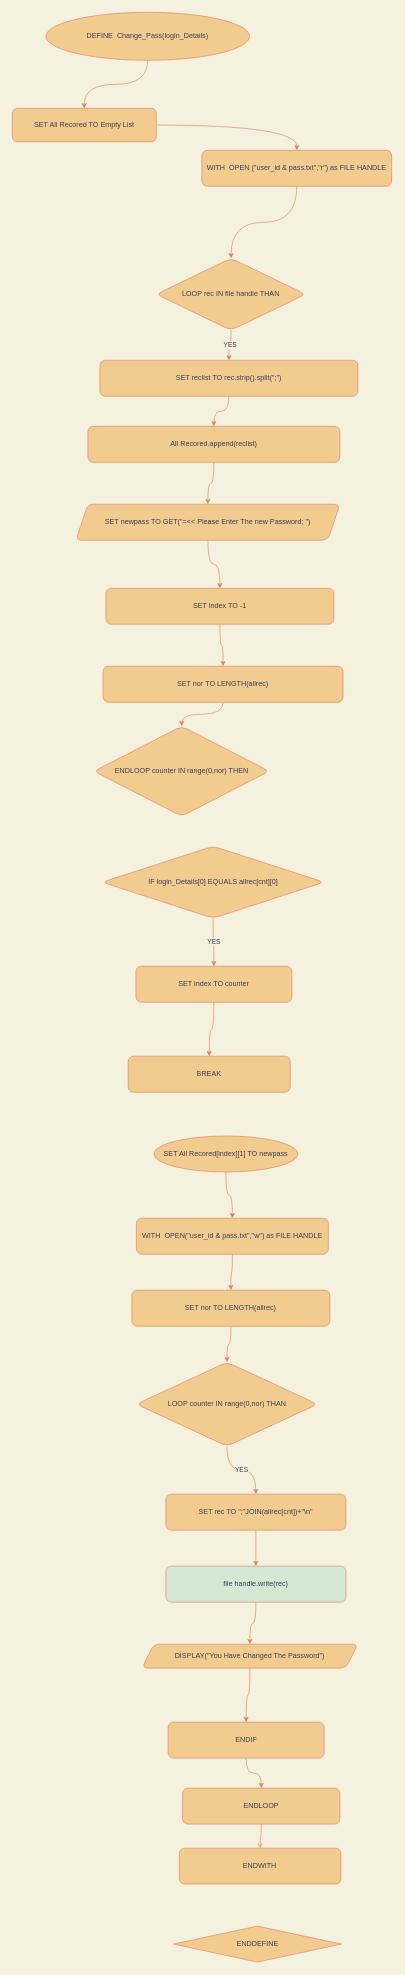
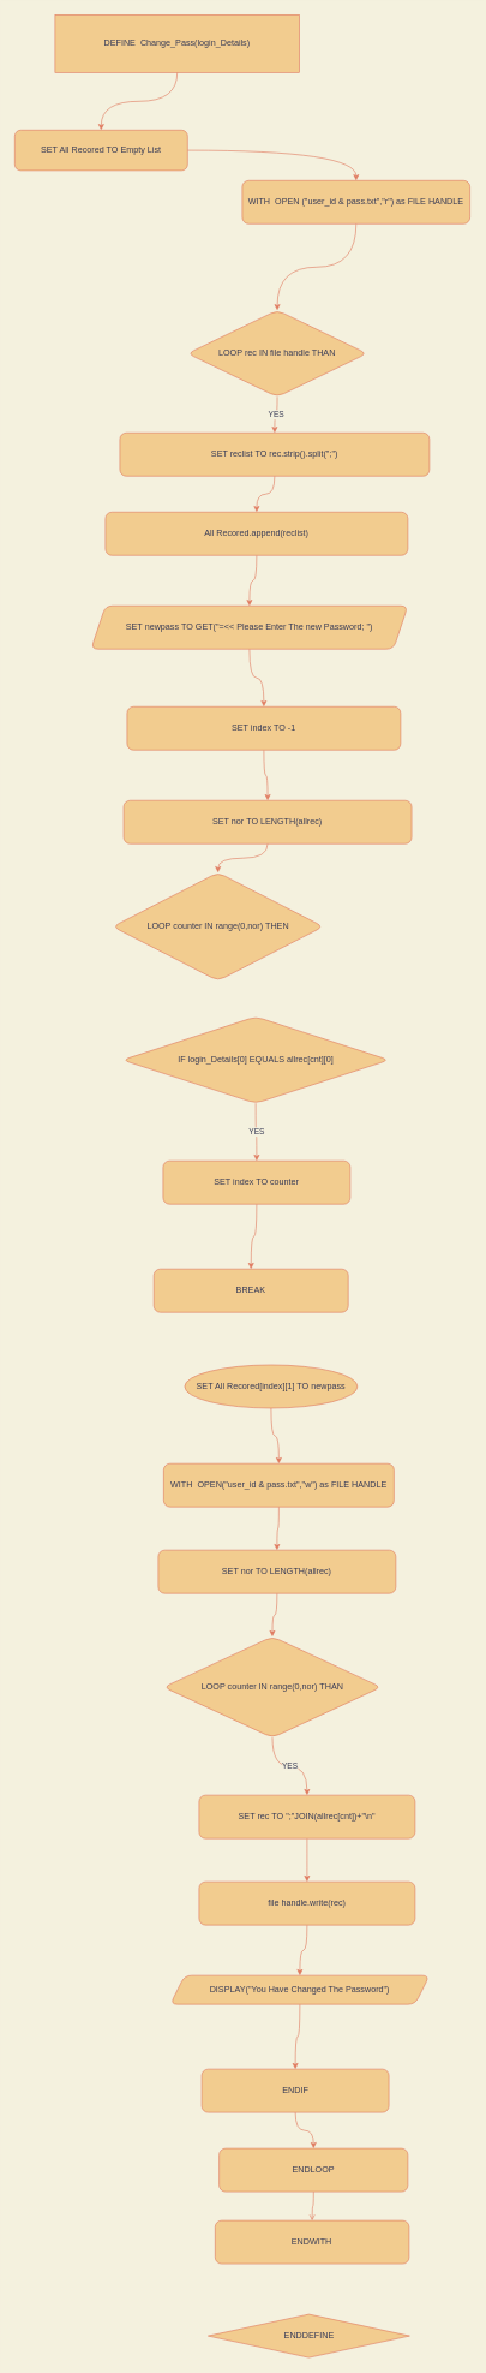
  <mxCell id="0" />
  <mxCell id="1" parent="0" />
  <mxCell id="2" style="edgeStyle=orthogonalEdgeStyle;orthogonalLoop=1;jettySize=auto;html=1;labelBackgroundColor=#F4F1DE;strokeColor=#E07A5F;fontColor=#393C56;curved=1;" parent="1" source="3" target="5" edge="1"><mxGeometry relative="1" as="geometry" /></mxCell>
- <mxCell id="3" value="DEFINE&amp;nbsp; Change_Pass(login_Details)" style="ellipse;whiteSpace=wrap;html=1;fillColor=#F2CC8F;strokeColor=#E07A5F;fontColor=#393C56;rounded=1;" parent="1" vertex="1"><mxGeometry x="76" y="20" width="339.37" height="80" as="geometry" /></mxCell>
+ <mxCell id="3" value="DEFINE&amp;nbsp; Change_Pass(login_Details)" style="whiteSpace=wrap;html=1;fillColor=#F2CC8F;strokeColor=#E07A5F;fontColor=#393C56;rounded=0;" parent="1" vertex="1"><mxGeometry x="76" y="20" width="339.37" height="80" as="geometry" /></mxCell>
  <mxCell id="4" style="edgeStyle=orthogonalEdgeStyle;orthogonalLoop=1;jettySize=auto;html=1;labelBackgroundColor=#F4F1DE;strokeColor=#E07A5F;fontColor=#393C56;curved=1;" parent="1" source="5" target="7" edge="1"><mxGeometry relative="1" as="geometry" /></mxCell>
  <mxCell id="5" value="SET All Recored TO Empty List" style="whiteSpace=wrap;html=1;fillColor=#F2CC8F;strokeColor=#E07A5F;fontColor=#393C56;rounded=1;" parent="1" vertex="1"><mxGeometry x="20" y="180" width="240" height="56" as="geometry" /></mxCell>
  <mxCell id="6" style="edgeStyle=orthogonalEdgeStyle;orthogonalLoop=1;jettySize=auto;html=1;labelBackgroundColor=#F4F1DE;strokeColor=#E07A5F;fontColor=#393C56;curved=1;" parent="1" source="7" target="9" edge="1"><mxGeometry relative="1" as="geometry" /></mxCell>
  <mxCell id="7" value="WITH&amp;nbsp; OPEN (&quot;user_id &amp;amp; pass.txt&quot;,&quot;r&quot;) as FILE HANDLE" style="whiteSpace=wrap;html=1;fillColor=#F2CC8F;strokeColor=#E07A5F;fontColor=#393C56;rounded=1;" parent="1" vertex="1"><mxGeometry x="336" y="250" width="316.25" height="60" as="geometry" /></mxCell>
  <mxCell id="8" value="YES" style="edgeStyle=orthogonalEdgeStyle;orthogonalLoop=1;jettySize=auto;html=1;labelBackgroundColor=#F4F1DE;strokeColor=#E07A5F;fontColor=#393C56;curved=1;" parent="1" source="9" target="11" edge="1"><mxGeometry relative="1" as="geometry" /></mxCell>
  <mxCell id="9" value="LOOP rec IN file handle THAN" style="rhombus;whiteSpace=wrap;html=1;fillColor=#F2CC8F;strokeColor=#E07A5F;fontColor=#393C56;rounded=1;" parent="1" vertex="1"><mxGeometry x="260" y="430" width="249.14" height="120" as="geometry" /></mxCell>
  <mxCell id="10" style="edgeStyle=orthogonalEdgeStyle;orthogonalLoop=1;jettySize=auto;html=1;labelBackgroundColor=#F4F1DE;strokeColor=#E07A5F;fontColor=#393C56;curved=1;" parent="1" source="11" target="13" edge="1"><mxGeometry relative="1" as="geometry" /></mxCell>
  <mxCell id="11" value="SET reclist TO rec.strip().split(&quot;;&quot;)" style="whiteSpace=wrap;html=1;fillColor=#F2CC8F;strokeColor=#E07A5F;fontColor=#393C56;rounded=1;" parent="1" vertex="1"><mxGeometry x="166" y="600" width="430" height="60" as="geometry" /></mxCell>
  <mxCell id="12" style="edgeStyle=orthogonalEdgeStyle;orthogonalLoop=1;jettySize=auto;html=1;labelBackgroundColor=#F4F1DE;strokeColor=#E07A5F;fontColor=#393C56;curved=1;" parent="1" source="13" target="15" edge="1"><mxGeometry relative="1" as="geometry" /></mxCell>
  <mxCell id="13" value="All Recored.append(reclist)" style="whiteSpace=wrap;html=1;fillColor=#F2CC8F;strokeColor=#E07A5F;fontColor=#393C56;rounded=1;" parent="1" vertex="1"><mxGeometry x="146" y="710" width="420" height="60" as="geometry" /></mxCell>
  <mxCell id="14" style="edgeStyle=orthogonalEdgeStyle;orthogonalLoop=1;jettySize=auto;html=1;labelBackgroundColor=#F4F1DE;strokeColor=#E07A5F;fontColor=#393C56;curved=1;" parent="1" source="15" target="17" edge="1"><mxGeometry relative="1" as="geometry" /></mxCell>
  <mxCell id="15" value="SET newpass TO GET(&quot;=&amp;lt;&amp;lt; Please Enter The new Password; &quot;)" style="shape=parallelogram;perimeter=parallelogramPerimeter;whiteSpace=wrap;html=1;fixedSize=1;fillColor=#F2CC8F;strokeColor=#E07A5F;fontColor=#393C56;rounded=1;" parent="1" vertex="1"><mxGeometry x="126" y="840" width="440" height="60" as="geometry" /></mxCell>
  <mxCell id="16" style="edgeStyle=orthogonalEdgeStyle;orthogonalLoop=1;jettySize=auto;html=1;labelBackgroundColor=#F4F1DE;strokeColor=#E07A5F;fontColor=#393C56;curved=1;" parent="1" source="17" target="19" edge="1"><mxGeometry relative="1" as="geometry" /></mxCell>
  <mxCell id="17" value="SET index TO -1" style="whiteSpace=wrap;html=1;fillColor=#F2CC8F;strokeColor=#E07A5F;fontColor=#393C56;rounded=1;" parent="1" vertex="1"><mxGeometry x="176" y="980" width="380" height="60" as="geometry" /></mxCell>
  <mxCell id="18" style="edgeStyle=orthogonalEdgeStyle;orthogonalLoop=1;jettySize=auto;html=1;labelBackgroundColor=#F4F1DE;strokeColor=#E07A5F;fontColor=#393C56;curved=1;" parent="1" source="19" target="20" edge="1"><mxGeometry relative="1" as="geometry" /></mxCell>
  <mxCell id="19" value="SET nor TO LENGTH(allrec)" style="whiteSpace=wrap;html=1;fillColor=#F2CC8F;strokeColor=#E07A5F;fontColor=#393C56;rounded=1;" parent="1" vertex="1"><mxGeometry x="171.28" y="1110" width="400" height="60" as="geometry" /></mxCell>
- <mxCell id="20" value="ENDLOOP counter IN range(0,nor) THEN" style="rhombus;whiteSpace=wrap;html=1;fillColor=#F2CC8F;strokeColor=#E07A5F;fontColor=#393C56;rounded=1;" parent="1" vertex="1"><mxGeometry x="156" y="1210" width="292.51" height="150" as="geometry" /></mxCell>
+ <mxCell id="20" value="LOOP counter IN range(0,nor) THEN" style="rhombus;whiteSpace=wrap;html=1;fillColor=#F2CC8F;strokeColor=#E07A5F;fontColor=#393C56;rounded=1;" parent="1" vertex="1"><mxGeometry x="156" y="1210" width="292.51" height="150" as="geometry" /></mxCell>
  <mxCell id="21" value="YES" style="edgeStyle=orthogonalEdgeStyle;orthogonalLoop=1;jettySize=auto;html=1;labelBackgroundColor=#F4F1DE;strokeColor=#E07A5F;fontColor=#393C56;curved=1;" parent="1" source="22" target="25" edge="1"><mxGeometry relative="1" as="geometry" /></mxCell>
  <mxCell id="22" value="IF login_Details[0] EQUALS allrec[cnt][0]" style="rhombus;whiteSpace=wrap;html=1;fillColor=#F2CC8F;strokeColor=#E07A5F;fontColor=#393C56;rounded=1;" parent="1" vertex="1"><mxGeometry x="169.67" y="1410" width="370" height="120" as="geometry" /></mxCell>
  <mxCell id="23" value="BREAK" style="whiteSpace=wrap;html=1;fillColor=#F2CC8F;strokeColor=#E07A5F;fontColor=#393C56;rounded=1;" parent="1" vertex="1"><mxGeometry x="213.18" y="1760" width="270" height="60" as="geometry" /></mxCell>
  <mxCell id="24" style="edgeStyle=orthogonalEdgeStyle;orthogonalLoop=1;jettySize=auto;html=1;labelBackgroundColor=#F4F1DE;strokeColor=#E07A5F;fontColor=#393C56;curved=1;" parent="1" source="25" target="23" edge="1"><mxGeometry relative="1" as="geometry" /></mxCell>
  <mxCell id="25" value="SET index TO counter" style="whiteSpace=wrap;html=1;fillColor=#F2CC8F;strokeColor=#E07A5F;fontColor=#393C56;rounded=1;" parent="1" vertex="1"><mxGeometry x="226" y="1610" width="260" height="60" as="geometry" /></mxCell>
  <mxCell id="26" style="edgeStyle=orthogonalEdgeStyle;orthogonalLoop=1;jettySize=auto;html=1;exitX=0.5;exitY=1;exitDx=0;exitDy=0;labelBackgroundColor=#F4F1DE;strokeColor=#E07A5F;fontColor=#393C56;curved=1;" parent="1" source="3" target="3" edge="1"><mxGeometry relative="1" as="geometry" /></mxCell>
  <mxCell id="27" style="edgeStyle=orthogonalEdgeStyle;orthogonalLoop=1;jettySize=auto;html=1;labelBackgroundColor=#F4F1DE;strokeColor=#E07A5F;fontColor=#393C56;curved=1;" parent="1" source="28" target="34" edge="1"><mxGeometry relative="1" as="geometry" /></mxCell>
  <mxCell id="28" value="SET nor TO LENGTH(allrec)" style="whiteSpace=wrap;html=1;fillColor=#F2CC8F;strokeColor=#E07A5F;fontColor=#393C56;rounded=1;" parent="1" vertex="1"><mxGeometry x="219.31" y="2150" width="330" height="60" as="geometry" /></mxCell>
  <mxCell id="29" style="edgeStyle=orthogonalEdgeStyle;orthogonalLoop=1;jettySize=auto;html=1;labelBackgroundColor=#F4F1DE;strokeColor=#E07A5F;fontColor=#393C56;curved=1;" parent="1" source="30" target="28" edge="1"><mxGeometry relative="1" as="geometry" /></mxCell>
  <mxCell id="30" value="WITH&amp;nbsp; OPEN(&quot;user_id &amp;amp; pass.txt&quot;,&quot;w&quot;) as FILE HANDLE" style="whiteSpace=wrap;html=1;fillColor=#F2CC8F;strokeColor=#E07A5F;fontColor=#393C56;rounded=1;" parent="1" vertex="1"><mxGeometry x="226.78" y="2030" width="320" height="60" as="geometry" /></mxCell>
  <mxCell id="31" style="edgeStyle=orthogonalEdgeStyle;orthogonalLoop=1;jettySize=auto;html=1;labelBackgroundColor=#F4F1DE;strokeColor=#E07A5F;fontColor=#393C56;curved=1;" parent="1" source="32" target="30" edge="1"><mxGeometry relative="1" as="geometry" /></mxCell>
  <mxCell id="32" value="SET All Recored[index][1] TO newpass" style="ellipse;whiteSpace=wrap;html=1;fillColor=#F2CC8F;strokeColor=#E07A5F;fontColor=#393C56;" parent="1" vertex="1"><mxGeometry x="256" y="1893" width="240" height="60" as="geometry" /></mxCell>
  <mxCell id="33" value="YES" style="edgeStyle=orthogonalEdgeStyle;orthogonalLoop=1;jettySize=auto;html=1;labelBackgroundColor=#F4F1DE;strokeColor=#E07A5F;fontColor=#393C56;curved=1;" parent="1" source="34" target="36" edge="1"><mxGeometry relative="1" as="geometry" /></mxCell>
  <mxCell id="34" value="LOOP counter IN range(0,nor) THAN" style="rhombus;whiteSpace=wrap;html=1;fillColor=#F2CC8F;strokeColor=#E07A5F;fontColor=#393C56;rounded=1;" parent="1" vertex="1"><mxGeometry x="226.78" y="2270" width="302.03" height="140" as="geometry" /></mxCell>
  <mxCell id="35" style="edgeStyle=orthogonalEdgeStyle;orthogonalLoop=1;jettySize=auto;html=1;labelBackgroundColor=#F4F1DE;strokeColor=#E07A5F;fontColor=#393C56;curved=1;" parent="1" source="36" target="38" edge="1"><mxGeometry relative="1" as="geometry" /></mxCell>
  <mxCell id="36" value="SET rec TO &quot;;&quot;JOIN(allrec[cnt])+&quot;\n&quot;" style="whiteSpace=wrap;html=1;fillColor=#F2CC8F;strokeColor=#E07A5F;fontColor=#393C56;rounded=1;" parent="1" vertex="1"><mxGeometry x="276" y="2490" width="300" height="60" as="geometry" /></mxCell>
  <mxCell id="37" style="edgeStyle=orthogonalEdgeStyle;orthogonalLoop=1;jettySize=auto;html=1;labelBackgroundColor=#F4F1DE;strokeColor=#E07A5F;fontColor=#393C56;curved=1;" parent="1" source="38" target="40" edge="1"><mxGeometry relative="1" as="geometry" /></mxCell>
- <mxCell id="38" value="file handle.write(rec)" style="whiteSpace=wrap;html=1;fillColor=#d5e8d4;strokeColor=#E07A5F;fontColor=#393C56;rounded=1;" parent="1" vertex="1"><mxGeometry x="276" y="2610" width="300" height="60" as="geometry" /></mxCell>
+ <mxCell id="38" value="file handle.write(rec)" style="whiteSpace=wrap;html=1;fillColor=#F2CC8F;strokeColor=#E07A5F;fontColor=#393C56;rounded=1;" parent="1" vertex="1"><mxGeometry x="276" y="2610" width="300" height="60" as="geometry" /></mxCell>
  <mxCell id="39" style="edgeStyle=orthogonalEdgeStyle;orthogonalLoop=1;jettySize=auto;html=1;labelBackgroundColor=#F4F1DE;strokeColor=#E07A5F;fontColor=#393C56;curved=1;" parent="1" source="40" target="42" edge="1"><mxGeometry relative="1" as="geometry" /></mxCell>
  <mxCell id="40" value="DISPLAY(&quot;You Have Changed The Password&quot;)" style="shape=parallelogram;perimeter=parallelogramPerimeter;whiteSpace=wrap;html=1;fixedSize=1;fillColor=#F2CC8F;strokeColor=#E07A5F;fontColor=#393C56;rounded=1;" parent="1" vertex="1"><mxGeometry x="236" y="2740" width="360" height="40" as="geometry" /></mxCell>
  <mxCell id="41" style="edgeStyle=orthogonalEdgeStyle;orthogonalLoop=1;jettySize=auto;html=1;labelBackgroundColor=#F4F1DE;strokeColor=#E07A5F;fontColor=#393C56;curved=1;" parent="1" source="42" target="45" edge="1"><mxGeometry relative="1" as="geometry" /></mxCell>
  <mxCell id="42" value="ENDIF" style="whiteSpace=wrap;html=1;fillColor=#F2CC8F;strokeColor=#E07A5F;fontColor=#393C56;rounded=1;" parent="1" vertex="1"><mxGeometry x="279.67" y="2870" width="260" height="60" as="geometry" /></mxCell>
  <mxCell id="43" value="ENDWITH" style="whiteSpace=wrap;html=1;fillColor=#F2CC8F;strokeColor=#E07A5F;fontColor=#393C56;rounded=1;" parent="1" vertex="1"><mxGeometry x="298.39" y="3080" width="269.28" height="60" as="geometry" /></mxCell>
  <mxCell id="44" style="edgeStyle=orthogonalEdgeStyle;orthogonalLoop=1;jettySize=auto;html=1;labelBackgroundColor=#F4F1DE;strokeColor=#E07A5F;fontColor=#393C56;curved=1;endArrow=open;" parent="1" source="45" target="43" edge="1"><mxGeometry relative="1" as="geometry" /></mxCell>
  <mxCell id="45" value="ENDLOOP" style="whiteSpace=wrap;html=1;fillColor=#F2CC8F;strokeColor=#E07A5F;fontColor=#393C56;rounded=1;" parent="1" vertex="1"><mxGeometry x="303.89" y="2980" width="262.11" height="60" as="geometry" /></mxCell>
  <mxCell id="46" value="ENDDEFINE" style="rhombus;whiteSpace=wrap;html=1;fillColor=#F2CC8F;strokeColor=#E07A5F;fontColor=#393C56;" parent="1" vertex="1"><mxGeometry x="288.5" y="3210" width="280" height="60" as="geometry" /></mxCell>
